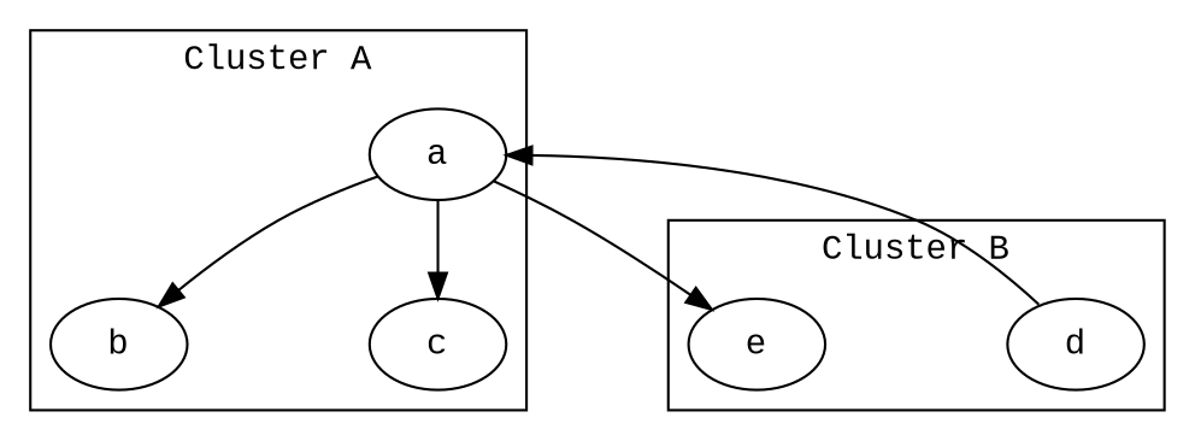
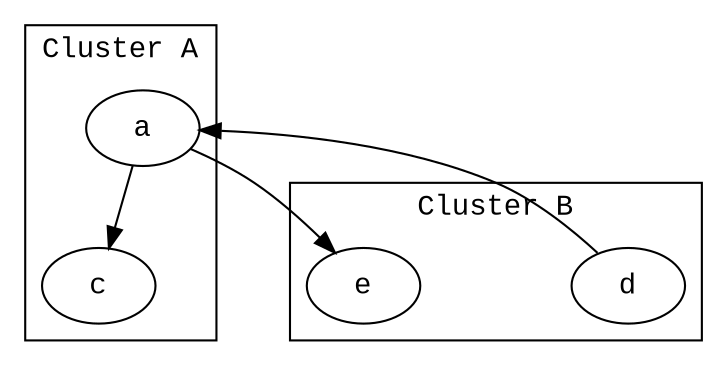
  digraph {
    compound=true
    fontname="Liberation Mono"
    nodesep=1.0
    node [fontname="Liberation Mono"]
    edge [fontname="Liberation Mono"]
    a
-   b
    c
    d
    e
    subgraph cluster_1 {
      label="Cluster A"
      a
-     b
      c
    }
    subgraph cluster_2 {
      label="Cluster B"
      d
      e
    }
-   a -> b
    a -> c
    a -> e
    d -> a
  }
